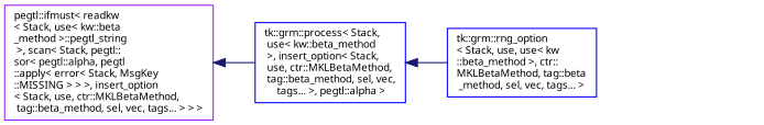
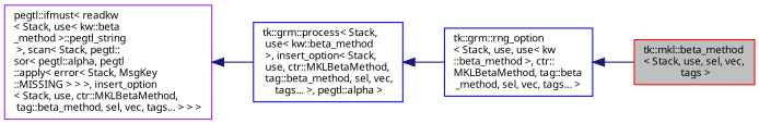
  digraph {
    rankdir=LR
    node [color=blue fontname="sans-serif" fontsize=9 shape=record]
    edge [color=midnightblue dir=back fontname="sans-serif" fontsize=9 labelfontname="sans-serif" labelfontsize=9 style=solid]
+   n1 [color=red fillcolor=grey75 fontcolor=black height=0.2 label="tk::mkl::beta_method\l\< Stack, use, sel, vec,\l tags \>" style=filled width=0.4]
    n2 [height=0.2 label="tk::grm::rng_option\l\< Stack, use, use\< kw\l::beta_method \>, ctr::\lMKLBetaMethod, tag::beta\l_method, sel, vec, tags... \>" width=0.4]
    n3 [height=0.2 label="tk::grm::process\< Stack,\l use\< kw::beta_method\l \>, insert_option\< Stack,\l use, ctr::MKLBetaMethod,\l tag::beta_method, sel, vec,\l tags... \>, pegtl::alpha \>" width=0.4]
    n4 [color=purple height=0.2 label="pegtl::ifmust\< readkw\l\< Stack, use\< kw::beta\l_method \>::pegtl_string\l \>, scan\< Stack, pegtl::\lsor\< pegtl::alpha, pegtl\l::apply\< error\< Stack, MsgKey\l::MISSING \> \> \>, insert_option\l\< Stack, use, ctr::MKLBetaMethod,\l tag::beta_method, sel, vec, tags... \> \> \>" width=0.4]
+   n2 -> n1
    n3 -> n2
    n4 -> n3
  }
